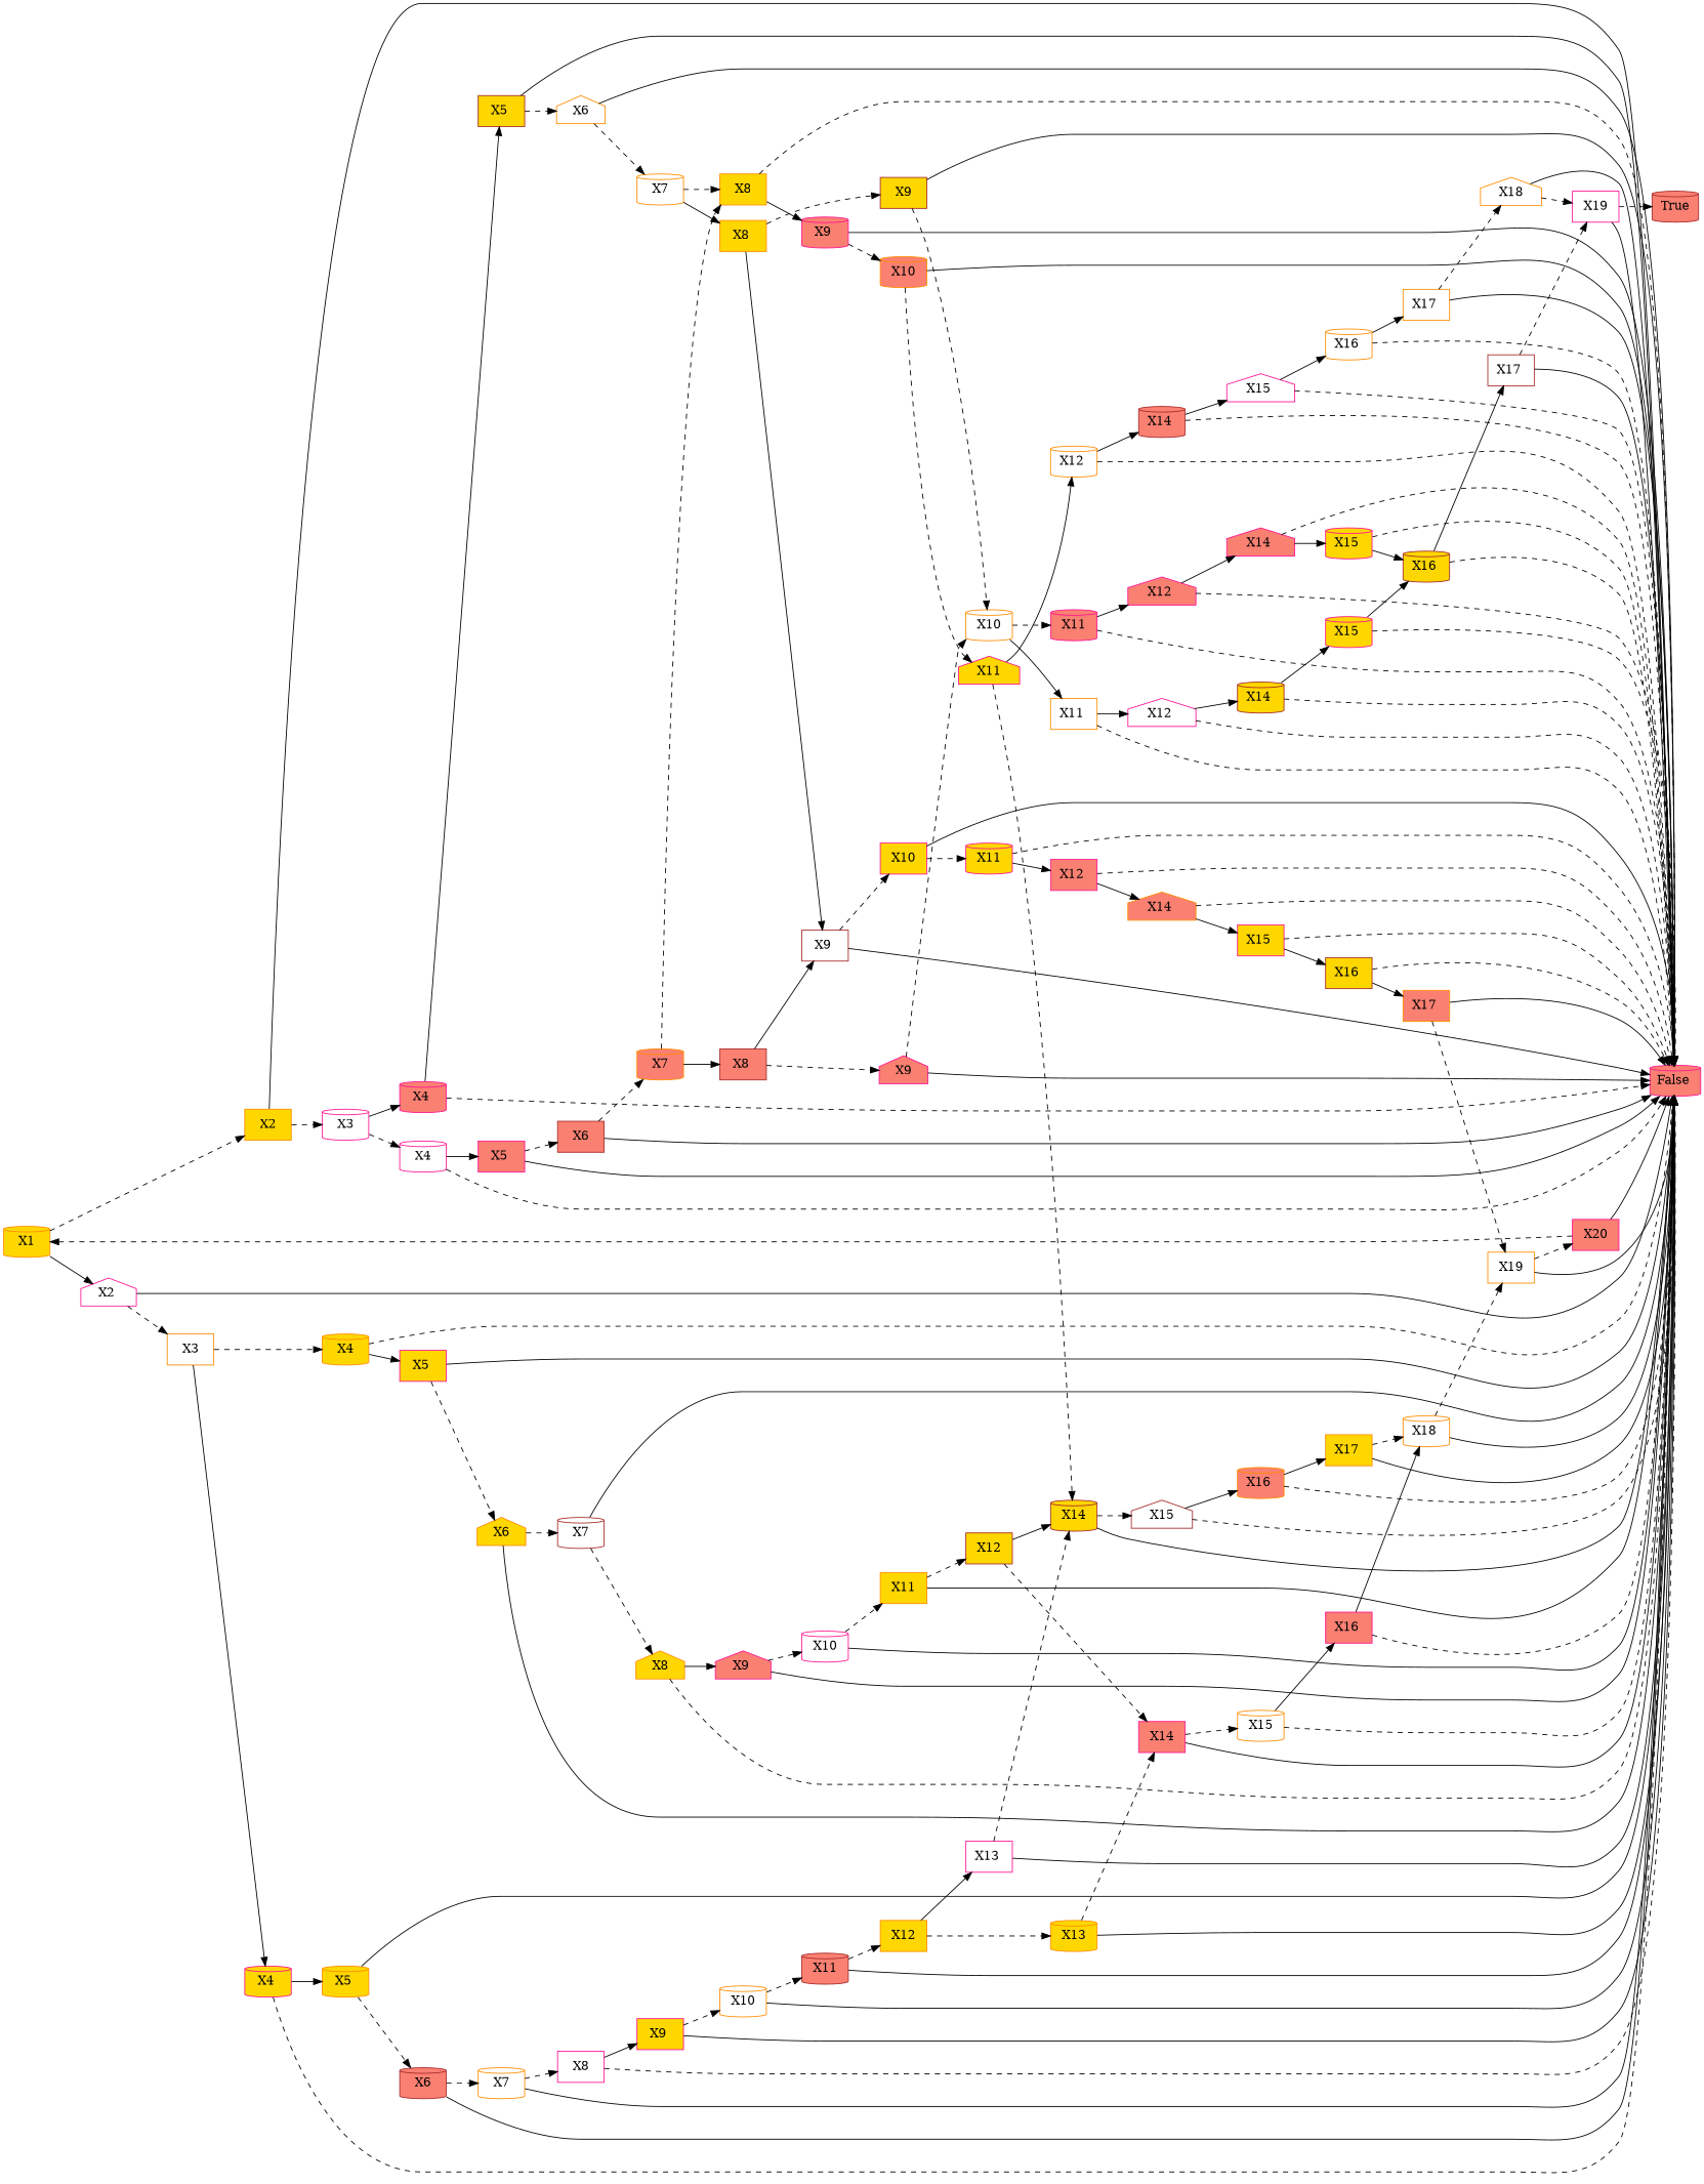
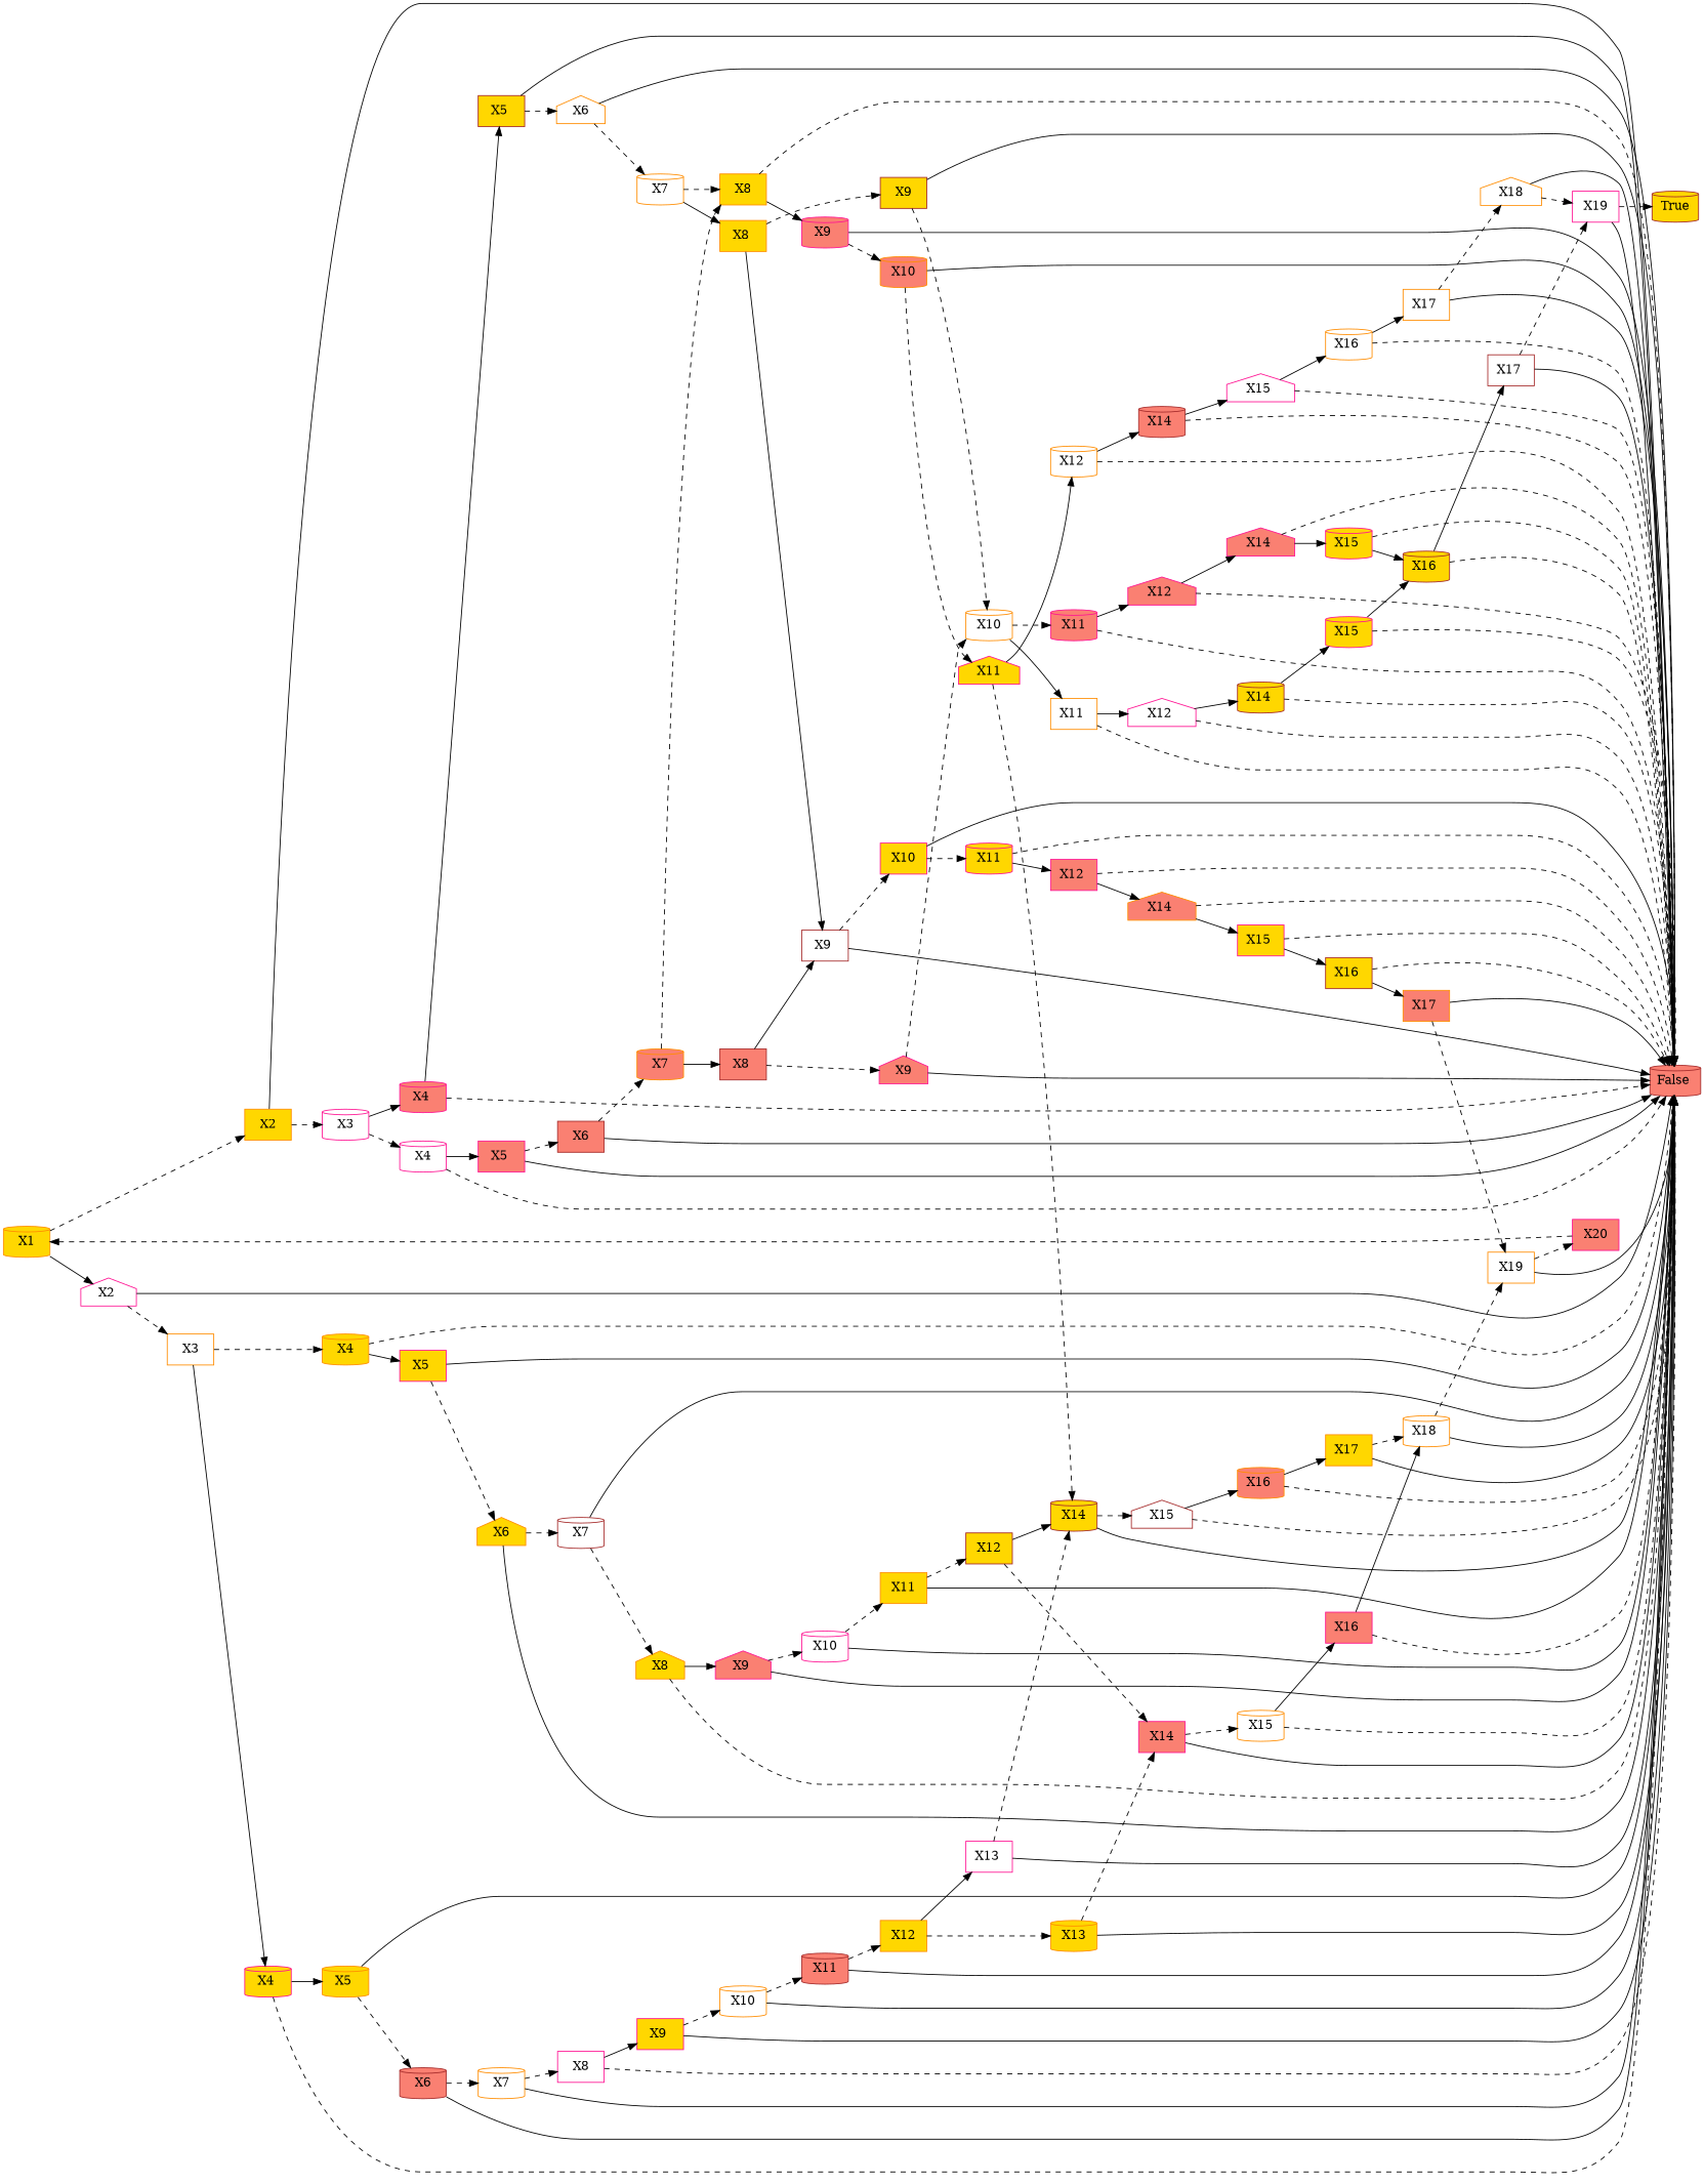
  digraph {
    rankdir=LR
    node [color=darkorange fillcolor=gold shape=cylinder style=filled]
    edge [fontcolor=gray]
    n1 [label=X1]
    n2 [label=X2 shape=box]
    n3 [color=deeppink fillcolor=white label="X2 " shape=house]
    n4 [color=deeppink fillcolor=white label=X3]
-   n5 [color=deeppink fillcolor=salmon label="False "]
+   n5 [color=brown fillcolor=salmon label="False "]
    n6 [fillcolor=white label=X3 shape=box]
    n7 [color=deeppink fillcolor=white label=X4]
    n8 [color=deeppink fillcolor=salmon label="X4 "]
    n9 [color=deeppink fillcolor=salmon label="X5 " shape=box]
    n10 [color=brown label="X5 " shape=box]
    n11 [color=brown fillcolor=salmon label=X6 shape=box]
    n12 [fillcolor=salmon label=X7]
    n13 [label=X8 shape=box]
    n14 [color=brown fillcolor=salmon label="X8 " shape=box]
    n15 [color=deeppink fillcolor=salmon label="X9 "]
    n16 [color=deeppink fillcolor=salmon label=X9 shape=house]
    n17 [color=brown fillcolor=white label="X9 " shape=box]
    n18 [fillcolor=salmon label=X10]
    n19 [color=deeppink label=X11 shape=house]
    n20 [color=brown label=X14]
    n21 [fillcolor=white label="X12 "]
    n22 [color=brown fillcolor=white label=X15 shape=house]
    n23 [color=brown fillcolor=salmon label="X14 "]
    n24 [fillcolor=salmon label="X16 "]
    n25 [label="X17 " shape=box]
    n26 [fillcolor=white label="X18 "]
    n27 [fillcolor=white label=X19 shape=box]
    n28 [color=deeppink fillcolor=salmon label=X20 shape=box]
-   n29 [color=brown fillcolor=salmon label=True]
+   n29 [color=brown label=True]
    n30 [color=deeppink fillcolor=white label="X15 " shape=house]
    n31 [fillcolor=white label="X16 "]
    n32 [fillcolor=white label="X17 " shape=box]
    n33 [fillcolor=white label=X18 shape=house]
    n34 [color=deeppink fillcolor=white label=X19 shape=box]
    n35 [fillcolor=white label=X10]
    n36 [color=deeppink label=X10 shape=box]
    n37 [color=deeppink fillcolor=salmon label=X11]
    n38 [fillcolor=white label="X11 " shape=box]
    n39 [color=deeppink fillcolor=salmon label="X12 " shape=house]
    n40 [color=deeppink fillcolor=white label="X12 " shape=house]
    n41 [color=deeppink fillcolor=salmon label="X14 " shape=house]
    n42 [color=deeppink label="X15 "]
    n43 [color=brown label="X16 "]
    n44 [color=brown fillcolor=white label="X17 " shape=box]
    n45 [color=brown label="X14 "]
    n46 [color=deeppink label="X15 "]
    n47 [color=deeppink label=X11]
    n48 [color=deeppink fillcolor=salmon label="X12 " shape=box]
    n49 [fillcolor=salmon label="X14 " shape=house]
    n50 [color=deeppink label="X15 " shape=box]
    n51 [color=brown label="X16 " shape=box]
    n52 [fillcolor=salmon label="X17 " shape=box]
    n53 [fillcolor=white label=X6 shape=house]
    n54 [fillcolor=white label=X7]
    n55 [label="X8 " shape=box]
    n56 [color=brown label=X9 shape=box]
    n57 [label=X4]
    n58 [color=deeppink label="X4 "]
    n59 [color=deeppink label="X5 " shape=box]
    n60 [label="X5 "]
    n61 [label=X6 shape=house]
    n62 [color=brown fillcolor=white label=X7]
    n63 [label=X8 shape=house]
    n64 [color=deeppink fillcolor=salmon label="X9 " shape=house]
    n65 [color=deeppink fillcolor=white label=X10]
    n66 [label=X11 shape=box]
    n67 [color=brown label=X12 shape=box]
    n68 [color=deeppink fillcolor=salmon label=X14 shape=box]
    n69 [fillcolor=white label=X15]
    n70 [color=deeppink fillcolor=salmon label="X16 " shape=box]
    n71 [color=brown fillcolor=salmon label=X6]
    n72 [fillcolor=white label=X7]
    n73 [color=deeppink fillcolor=white label=X8 shape=box]
    n74 [color=deeppink label="X9 " shape=box]
    n75 [fillcolor=white label=X10]
    n76 [color=brown fillcolor=salmon label=X11]
    n77 [label=X12 shape=box]
    n78 [label=X13]
    n79 [color=deeppink fillcolor=white label="X13 " shape=box]
    n1 -> n2 [style=dashed]
    n1 -> n3
    n2 -> n4 [style=dashed]
    n2 -> n5
    n3 -> n5
    n3 -> n6 [style=dashed]
    n4 -> n7 [style=dashed]
    n4 -> n8
    n6 -> n57 [style=dashed]
    n6 -> n58
    n7 -> n5 [style=dashed]
    n7 -> n9
    n8 -> n5 [style=dashed]
    n8 -> n10
    n9 -> n5
    n9 -> n11 [style=dashed]
    n10 -> n5
    n10 -> n53 [style=dashed]
    n11 -> n5
    n11 -> n12 [style=dashed]
    n12 -> n13 [style=dashed]
    n12 -> n14
    n13 -> n5 [style=dashed]
    n13 -> n15
    n14 -> n16 [style=dashed]
    n14 -> n17
    n15 -> n5
    n15 -> n18 [style=dashed]
    n16 -> n5
    n16 -> n35 [style=dashed]
    n17 -> n5
    n17 -> n36 [style=dashed]
    n18 -> n5
    n18 -> n19 [style=dashed]
    n19 -> n20 [style=dashed]
    n19 -> n21
    n20 -> n5
    n20 -> n22 [style=dashed]
    n21 -> n5 [style=dashed]
    n21 -> n23
    n22 -> n5 [style=dashed]
    n22 -> n24
    n23 -> n5 [style=dashed]
    n23 -> n30
    n24 -> n5 [style=dashed]
    n24 -> n25
    n25 -> n5
    n25 -> n26 [style=dashed]
    n26 -> n5
    n26 -> n27 [style=dashed]
    n27 -> n5
    n27 -> n28 [style=dashed]
    n28 -> n1 [style=dashed]
-   n28 -> n5
    n30 -> n5 [style=dashed]
    n30 -> n31
    n31 -> n5 [style=dashed]
    n31 -> n32
    n32 -> n5
    n32 -> n33 [style=dashed]
    n33 -> n5
    n33 -> n34 [style=dashed]
    n34 -> n5
    n34 -> n29 [style=dashed]
    n35 -> n37 [style=dashed]
    n35 -> n38
    n36 -> n5
    n36 -> n47 [style=dashed]
    n37 -> n5 [style=dashed]
    n37 -> n39
    n38 -> n5 [style=dashed]
    n38 -> n40
    n39 -> n5 [style=dashed]
    n39 -> n41
    n40 -> n5 [style=dashed]
    n40 -> n45
    n41 -> n5 [style=dashed]
    n41 -> n42
    n42 -> n5 [style=dashed]
    n42 -> n43
    n43 -> n5 [style=dashed]
    n43 -> n44
    n44 -> n5
    n44 -> n34 [style=dashed]
    n45 -> n5 [style=dashed]
    n45 -> n46
    n46 -> n5 [style=dashed]
    n46 -> n43
    n47 -> n5 [style=dashed]
    n47 -> n48
    n48 -> n5 [style=dashed]
    n48 -> n49
    n49 -> n5 [style=dashed]
    n49 -> n50
    n50 -> n5 [style=dashed]
    n50 -> n51
    n51 -> n5 [style=dashed]
    n51 -> n52
    n52 -> n5
    n52 -> n27 [style=dashed]
    n53 -> n5
    n53 -> n54 [style=dashed]
    n54 -> n13 [style=dashed]
    n54 -> n55
    n55 -> n17
    n55 -> n56 [style=dashed]
    n56 -> n5
    n56 -> n35 [style=dashed]
    n57 -> n5 [style=dashed]
    n57 -> n59
    n58 -> n5 [style=dashed]
    n58 -> n60
    n59 -> n5
    n59 -> n61 [style=dashed]
    n60 -> n5
    n60 -> n71 [style=dashed]
    n61 -> n5
    n61 -> n62 [style=dashed]
    n62 -> n5
    n62 -> n63 [style=dashed]
    n63 -> n5 [style=dashed]
    n63 -> n64
    n64 -> n5
    n64 -> n65 [style=dashed]
    n65 -> n5
    n65 -> n66 [style=dashed]
    n66 -> n5
    n66 -> n67 [style=dashed]
    n67 -> n20
    n67 -> n68 [style=dashed]
    n68 -> n5
    n68 -> n69 [style=dashed]
    n69 -> n5 [style=dashed]
    n69 -> n70
    n70 -> n5 [style=dashed]
    n70 -> n26
    n71 -> n5
    n71 -> n72 [style=dashed]
    n72 -> n5
    n72 -> n73 [style=dashed]
    n73 -> n5 [style=dashed]
    n73 -> n74
    n74 -> n5
    n74 -> n75 [style=dashed]
    n75 -> n5
    n75 -> n76 [style=dashed]
    n76 -> n5
    n76 -> n77 [style=dashed]
    n77 -> n78 [style=dashed]
    n77 -> n79
    n78 -> n5
    n78 -> n68 [style=dashed]
    n79 -> n5
    n79 -> n20 [style=dashed]
  }
